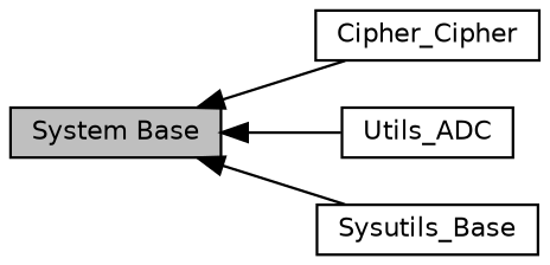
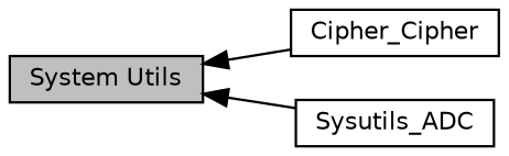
  digraph {
    rankdir=LR
    node [color=black fillcolor=white fontname=Helvetica fontsize=10 shape=box style=filled]
    edge [dir=back fontname=Helvetica fontsize=10 labelfontname=Helvetica labelfontsize=10 shape=plaintext style=solid]
    n1 [height=0.2 label=Cipher_Cipher width=0.4]
-   n2 [height=0.2 label=Utils_ADC width=0.4]
-   n3 [fillcolor=grey75 fontcolor=black height=0.2 label="System Base" width=0.4]
-   n4 [height=0.2 label=Sysutils_Base width=0.4]
+   n2 [height=0.2 label=Sysutils_ADC width=0.4]
+   n3 [fillcolor=grey75 fontcolor=black height=0.2 label="System Utils" width=0.4]
    n3 -> n1
    n3 -> n2
-   n3 -> n4
  }
